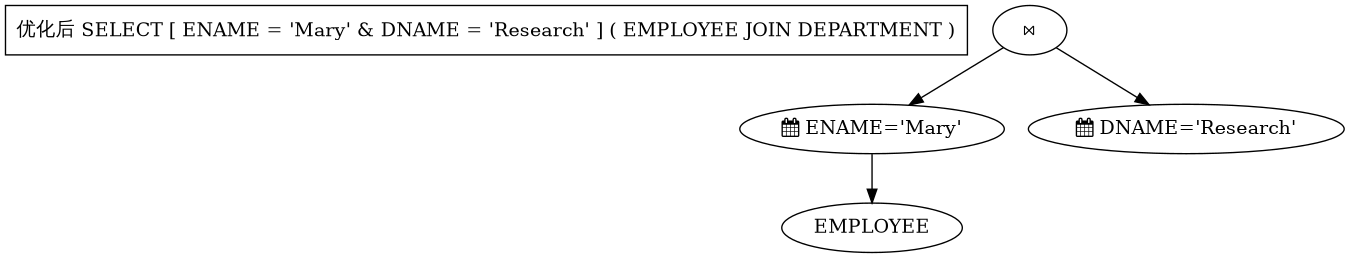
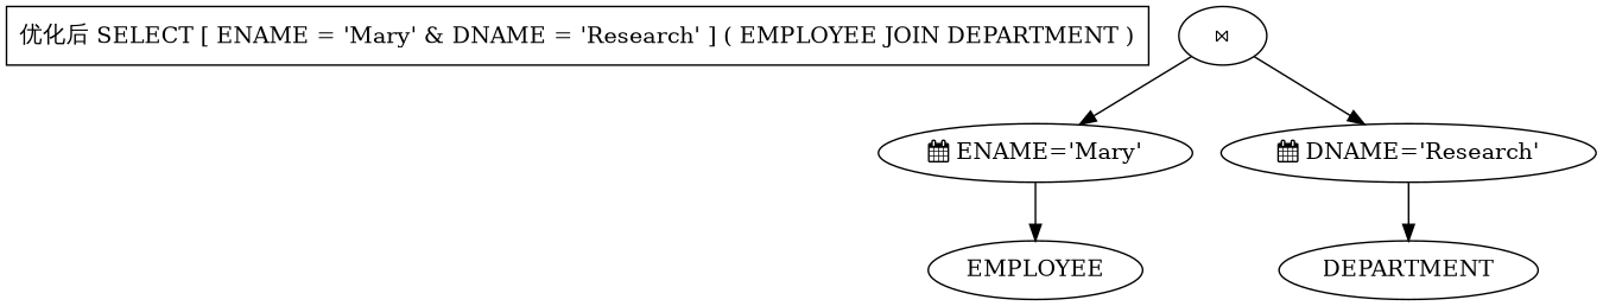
  digraph {
    n1 [label="优化后 SELECT [ ENAME = 'Mary' & DNAME = 'Research' ] ( EMPLOYEE JOIN DEPARTMENT )" shape=rectangle]
    n2 [label="⋈"]
    n3 [label=" ENAME='Mary'"]
    n4 [label=" DNAME='Research'"]
    n5 [label=EMPLOYEE]
+   n6 [label=DEPARTMENT]
    n2 -> n3
    n2 -> n4
    n3 -> n5
+   n4 -> n6
  }
